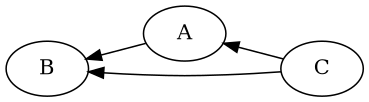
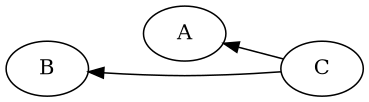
  digraph {
    dir=forward
    rankdir=RL
    A
    B
    C
    subgraph sub_1 {
      A
      B
      C
    }
-   A -> B
    C -> A
    C -> B
  }
